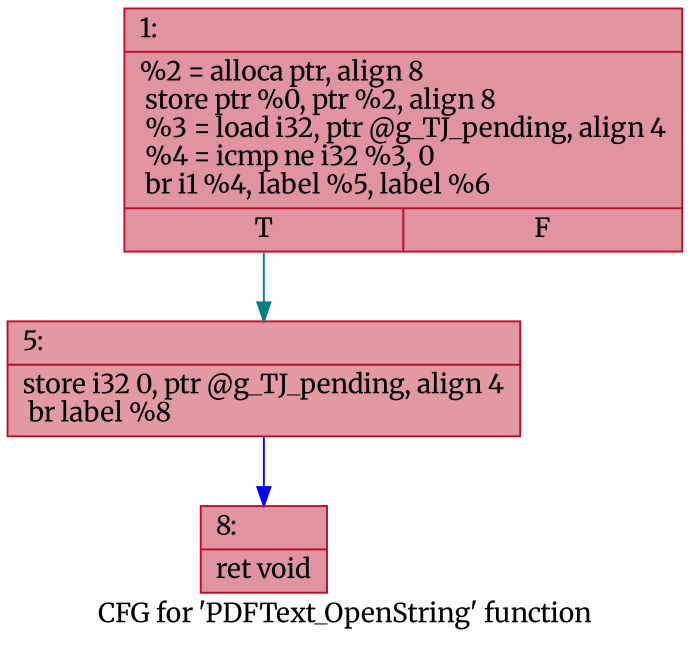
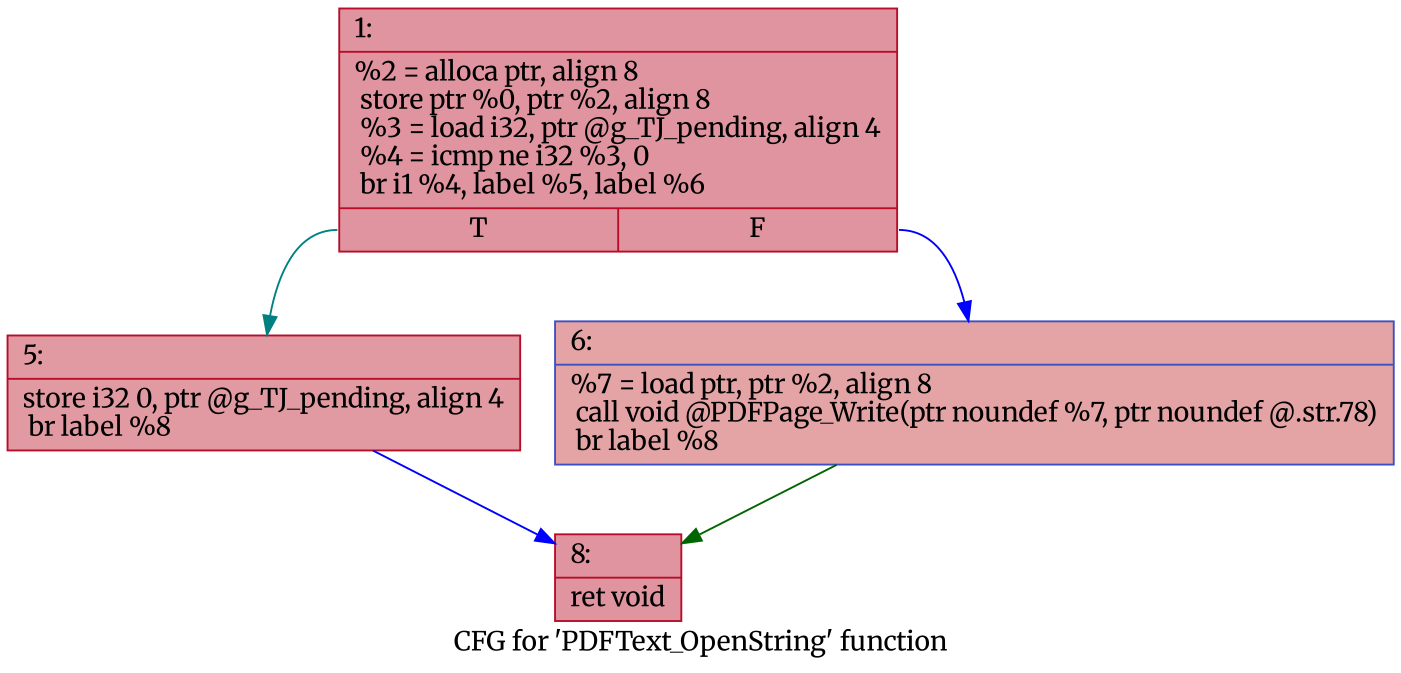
  digraph {
    label="CFG for 'PDFText_OpenString' function"
    fontname=Merriweather
    node [color="#b70d28ff" fillcolor="#b70d2870" fontname=Merriweather shape=record style=filled]
    edge [color=blue fontname=Merriweather]
    n1 [label="{1:\l|  %2 = alloca ptr, align 8\l  store ptr %0, ptr %2, align 8\l  %3 = load i32, ptr @g_TJ_pending, align 4\l  %4 = icmp ne i32 %3, 0\l  br i1 %4, label %5, label %6\l|{<s0>T|<s1>F}}"]
    n2 [fillcolor="#bb1b2c70" label="{5:\l|  store i32 0, ptr @g_TJ_pending, align 4\l  br label %8\l}"]
+   n3 [color="#3d50c3ff" fillcolor="#c32e3170" label="{6:\l|  %7 = load ptr, ptr %2, align 8\l  call void @PDFPage_Write(ptr noundef %7, ptr noundef @.str.78)\l  br label %8\l}"]
    n4 [label="{8:\l|  ret void\l}"]
    n1 -> n2 [tailport=s0 color=teal]
+   n1 -> n3 [tailport=s1]
    n2 -> n4
+   n3 -> n4 [color=darkgreen]
  }
